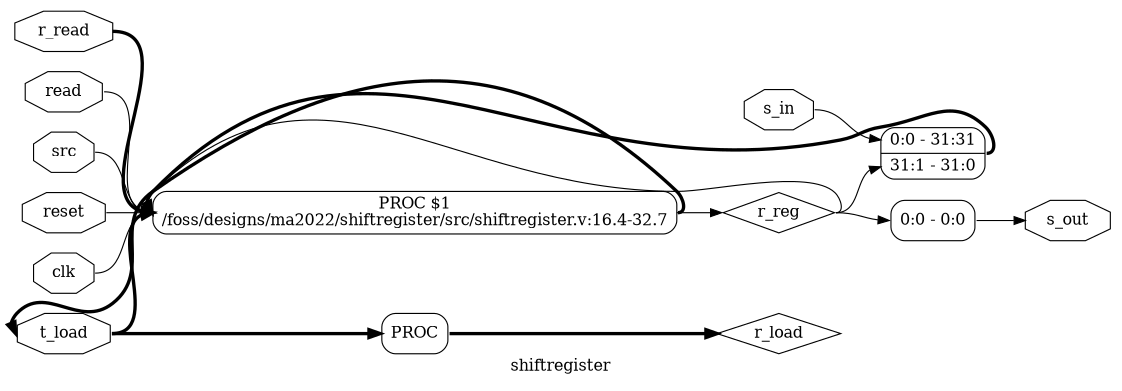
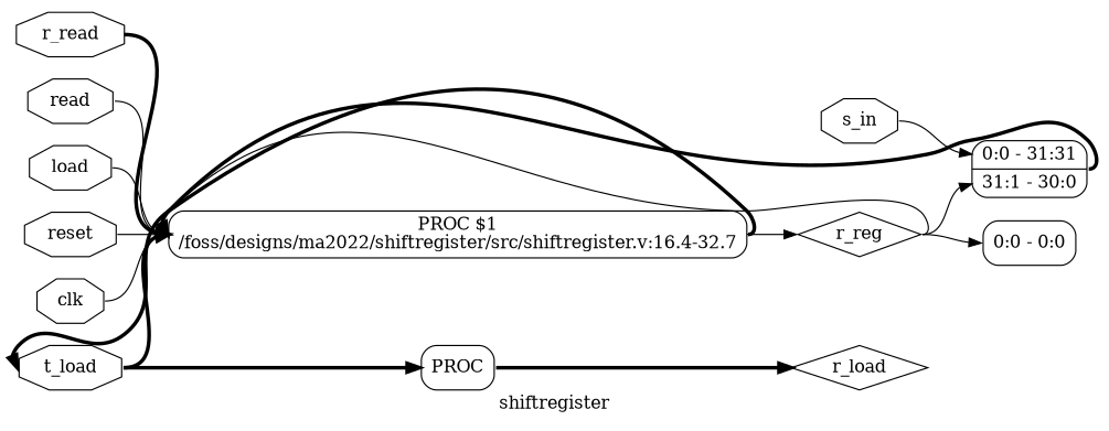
  digraph {
    label=shiftregister
    rankdir=LR
    remincross=true
    node [color=black fontcolor=black shape=octagon]
    edge [color=black headport=w tailport=e]
    n1 [label=t_load]
    n2 [label="PROC $1\n/foss/designs/ma2022/shiftregister/src/shiftregister.v:16.4-32.7" shape=box style=rounded color="" fontcolor=""]
    n3 [label=PROC shape=box style=rounded color="" fontcolor=""]
    n4 [label=r_reg shape=diamond]
    n5 [label=r_load shape=diamond]
-   n6 [label="<s1> 0:0 - 31:31 |<s0> 31:1 - 31:0 " shape=record style=rounded color="" fontcolor=""]
+   n6 [label="<s1> 0:0 - 31:31 |<s0> 31:1 - 30:0 " shape=record style=rounded color="" fontcolor=""]
    n7 [label="<s0> 0:0 - 0:0 " shape=record style=rounded color="" fontcolor=""]
-   n8 [label=s_out]
    n9 [label=r_read]
    n10 [label=s_in]
    n11 [label=read]
-   n12 [label=src]
+   n12 [label=load]
    n13 [label=reset]
    n14 [label=clk]
    n1 -> n2 [style="setlinewidth(3)"]
    n1 -> n3 [headport="w:w" style="setlinewidth(3)"]
    n2 -> n1 [style="setlinewidth(3)"]
    n2 -> n4
    n3 -> n5 [style="setlinewidth(3)" tailport="e:e"]
    n4 -> n2
    n4 -> n6 [headport="s0:w"]
    n4 -> n7 [headport="s0:w"]
    n6 -> n2 [style="setlinewidth(3)"]
-   n7 -> n8
    n9 -> n2 [style="setlinewidth(3)"]
    n10 -> n6 [headport="s1:w"]
    n11 -> n2
    n12 -> n2
    n13 -> n2
    n14 -> n2
  }
